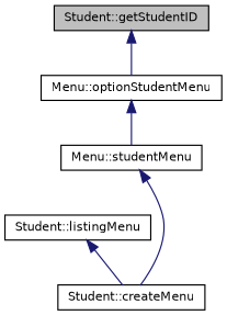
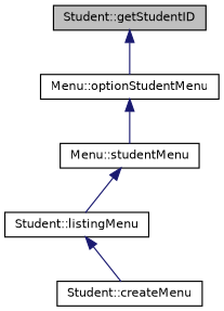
  digraph {
    rankdir=TB
    node [color=black fillcolor=white fontname=Helvetica fontsize=10 shape=record style=filled]
    edge [color=midnightblue dir=back fontname=Helvetica fontsize=10 labelfontname=Helvetica labelfontsize=10 style=solid]
    n1 [fillcolor=grey75 fontcolor=black height=0.2 label="Student::getStudentID" width=0.4]
    n2 [height=0.2 label="Menu::optionStudentMenu" width=0.4]
    n3 [height=0.2 label="Menu::studentMenu" width=0.4]
    n4 [height=0.2 label="Student::listingMenu" width=0.4]
    n5 [height=0.2 label="Student::createMenu" width=0.4]
    n1 -> n2
    n2 -> n3
-   n3 -> n5
+   n3 -> n4
    n4 -> n5
  }
